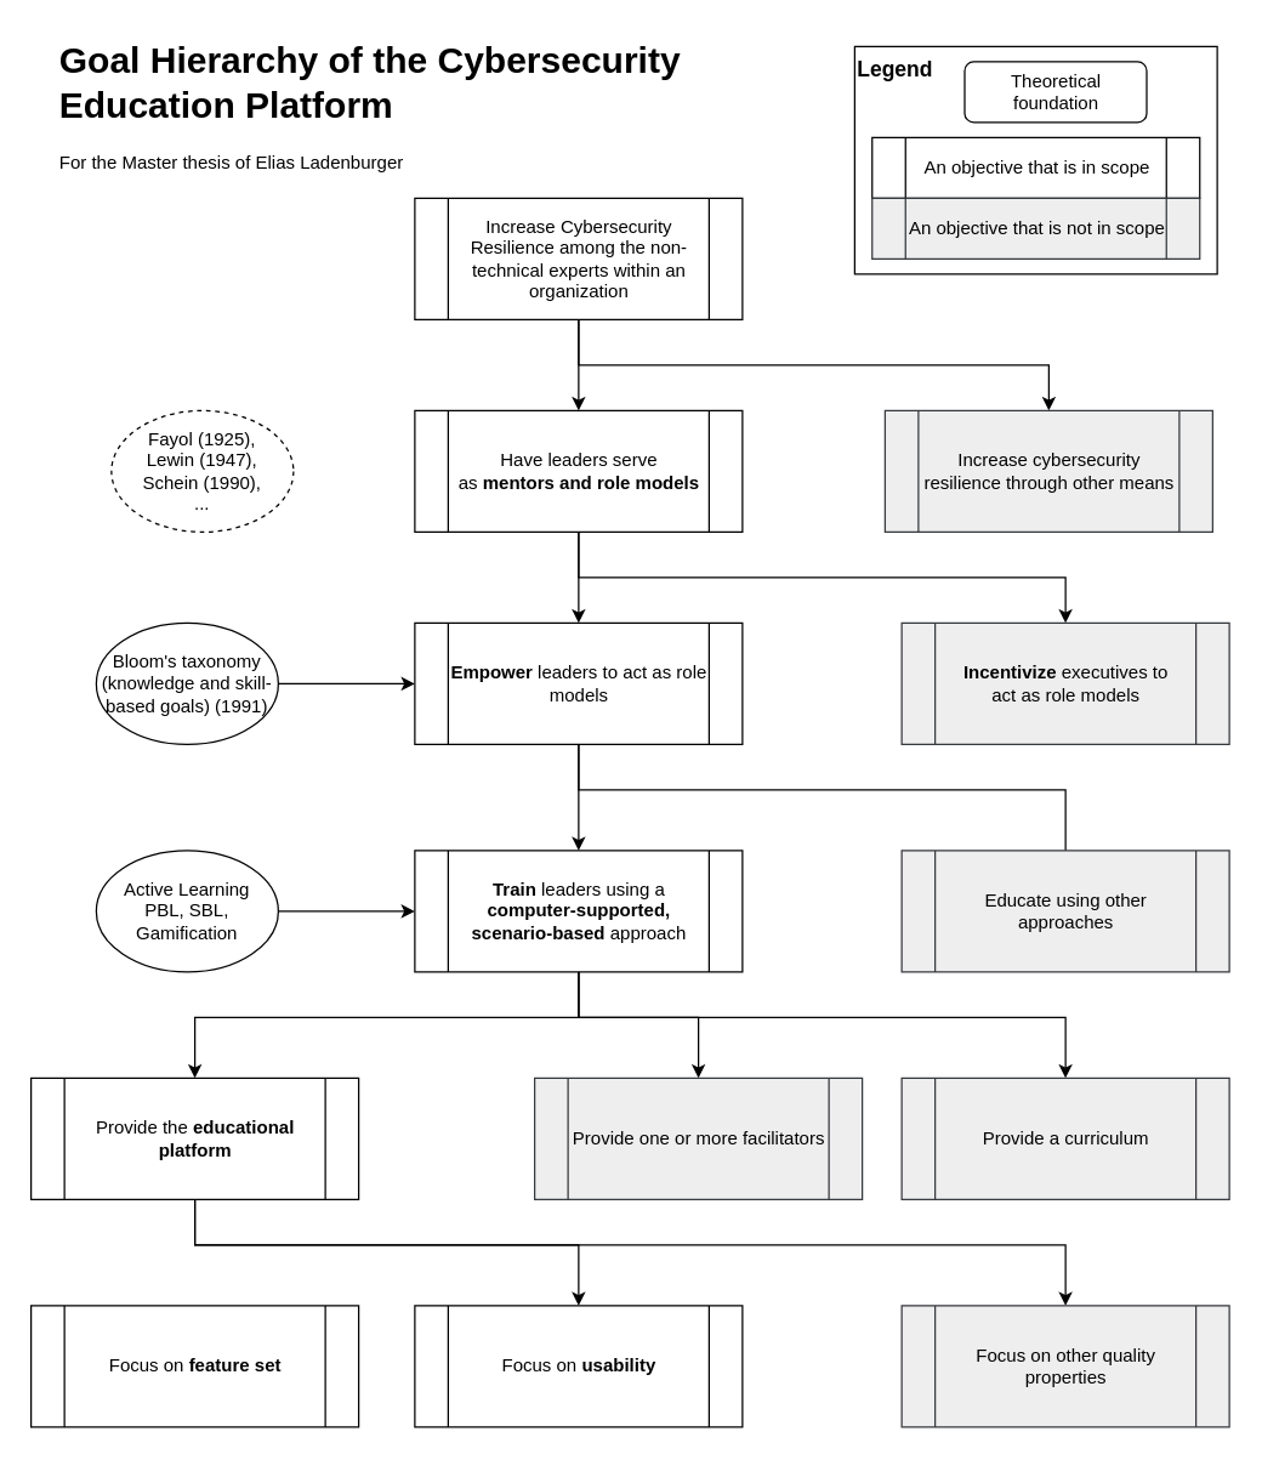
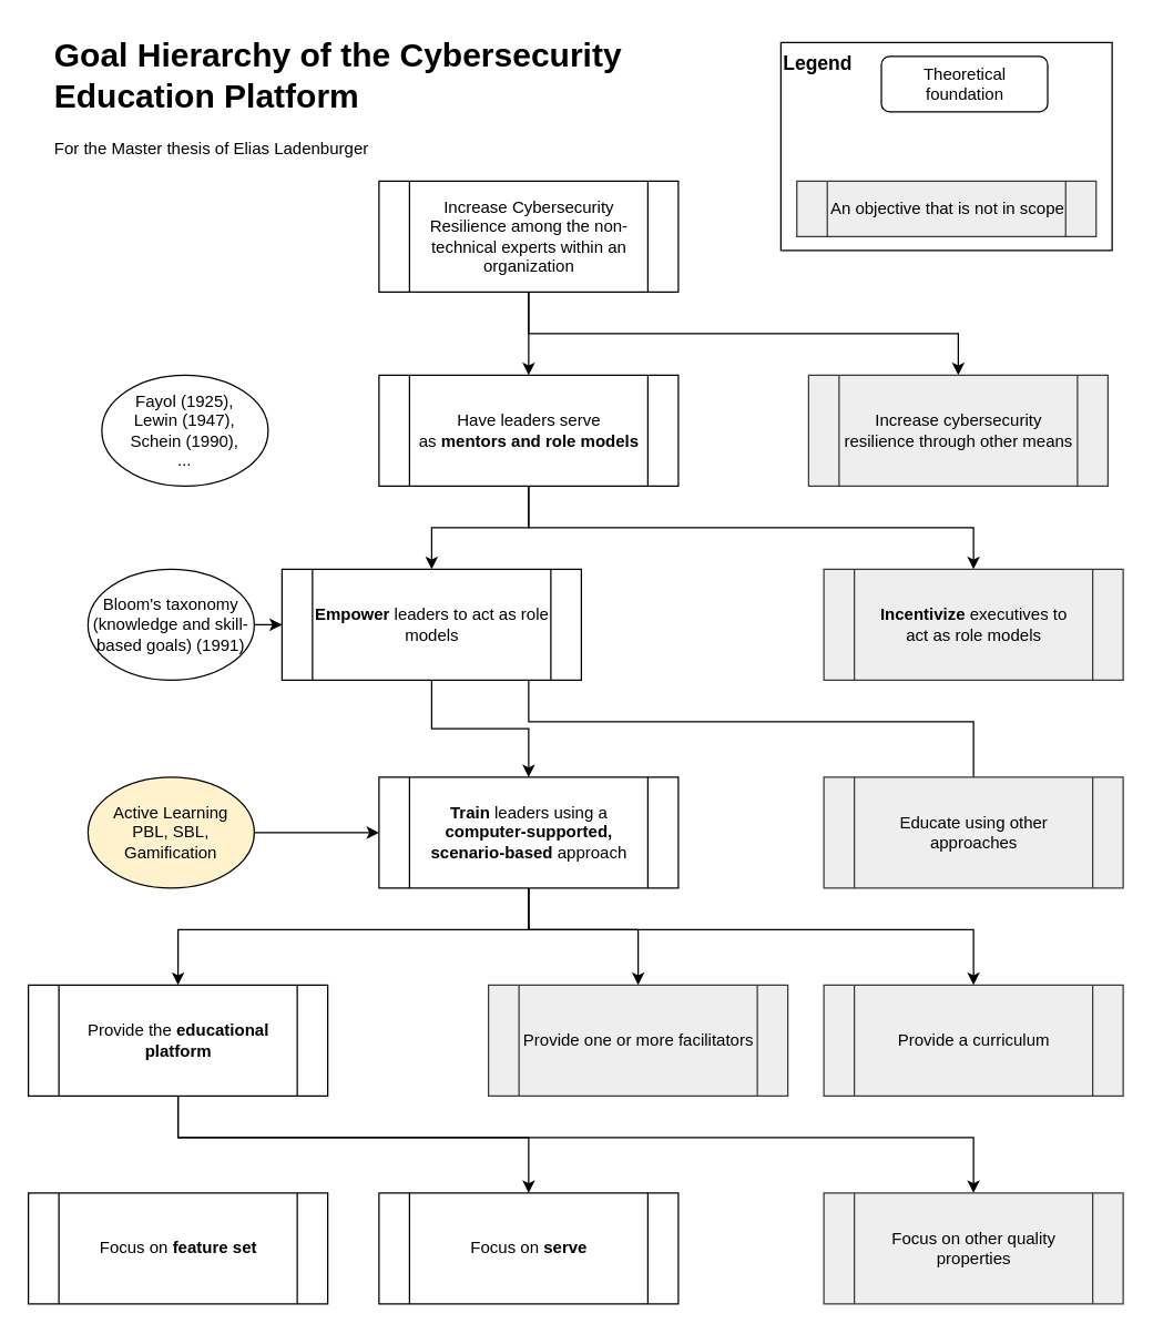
  <mxCell id="0" />
  <mxCell id="1" parent="0" />
  <mxCell id="2" style="edgeStyle=orthogonalEdgeStyle;rounded=0;orthogonalLoop=1;jettySize=auto;html=1;entryX=0.5;entryY=0;entryDx=0;entryDy=0;" parent="1" source="4" target="8" edge="1"><mxGeometry relative="1" as="geometry"><Array as="points"><mxPoint x="381" y="240" /><mxPoint x="691" y="240" /></Array></mxGeometry></mxCell>
  <mxCell id="3" style="edgeStyle=orthogonalEdgeStyle;rounded=0;orthogonalLoop=1;jettySize=auto;html=1;entryX=0.5;entryY=0;entryDx=0;entryDy=0;" parent="1" source="4" target="7" edge="1"><mxGeometry relative="1" as="geometry" /></mxCell>
  <mxCell id="4" value="Increase Cybersecurity Resilience among the non-technical experts within an organization" style="shape=process;whiteSpace=wrap;html=1;backgroundOutline=1;" parent="1" vertex="1"><mxGeometry x="273" y="130" width="216" height="80" as="geometry" /></mxCell>
  <mxCell id="5" style="edgeStyle=orthogonalEdgeStyle;rounded=0;orthogonalLoop=1;jettySize=auto;html=1;" parent="1" source="7" target="11" edge="1"><mxGeometry relative="1" as="geometry" /></mxCell>
  <mxCell id="6" style="edgeStyle=orthogonalEdgeStyle;rounded=0;orthogonalLoop=1;jettySize=auto;html=1;entryX=0.5;entryY=0;entryDx=0;entryDy=0;" parent="1" source="7" target="12" edge="1"><mxGeometry relative="1" as="geometry"><Array as="points"><mxPoint x="381" y="380" /><mxPoint x="702" y="380" /></Array></mxGeometry></mxCell>
  <mxCell id="7" value="Have leaders serve &lt;br&gt;as &lt;b&gt;mentors and role models&lt;/b&gt;" style="shape=process;whiteSpace=wrap;html=1;backgroundOutline=1;" parent="1" vertex="1"><mxGeometry x="273" y="270" width="216" height="80" as="geometry" /></mxCell>
  <mxCell id="8" value="Increase cybersecurity resilience through other means" style="shape=process;whiteSpace=wrap;html=1;backgroundOutline=1;fillColor=#eeeeee;strokeColor=#36393d;" parent="1" vertex="1"><mxGeometry x="583" y="270" width="216" height="80" as="geometry" /></mxCell>
  <mxCell id="9" style="edgeStyle=orthogonalEdgeStyle;rounded=0;orthogonalLoop=1;jettySize=auto;html=1;entryX=0.5;entryY=0;entryDx=0;entryDy=0;" parent="1" source="11" target="19" edge="1"><mxGeometry relative="1" as="geometry" /></mxCell>
  <mxCell id="10" style="edgeStyle=orthogonalEdgeStyle;rounded=0;orthogonalLoop=1;jettySize=auto;html=1;entryX=0.5;entryY=0;entryDx=0;entryDy=0;endArrow=none;" parent="1" source="11" target="23" edge="1"><mxGeometry relative="1" as="geometry"><Array as="points"><mxPoint x="381" y="520" /><mxPoint x="702" y="520" /></Array></mxGeometry></mxCell>
- <mxCell id="11" value="&lt;b&gt;Empower&lt;/b&gt; leaders to act as role models" style="shape=process;whiteSpace=wrap;html=1;backgroundOutline=1;" parent="1" vertex="1"><mxGeometry x="273" y="410" width="216" height="80" as="geometry" /></mxCell>
+ <mxCell id="11" value="&lt;b&gt;Empower&lt;/b&gt; leaders to act as role models" style="shape=process;whiteSpace=wrap;html=1;backgroundOutline=1;" parent="1" vertex="1"><mxGeometry x="203" y="410" width="216" height="80" as="geometry" /></mxCell>
  <mxCell id="12" value="&lt;b&gt;Incentivize &lt;/b&gt;executives to &lt;br&gt;act as role models " style="shape=process;whiteSpace=wrap;html=1;backgroundOutline=1;fillColor=#eeeeee;strokeColor=#36393d;" parent="1" vertex="1"><mxGeometry x="594" y="410" width="216" height="80" as="geometry" /></mxCell>
  <mxCell id="13" style="edgeStyle=orthogonalEdgeStyle;rounded=0;orthogonalLoop=1;jettySize=auto;html=1;" parent="1" source="14" target="11" edge="1"><mxGeometry relative="1" as="geometry" /></mxCell>
  <mxCell id="14" value="Bloom's taxonomy (knowledge and skill-based goals) (1991)" style="ellipse;whiteSpace=wrap;html=1;" parent="1" vertex="1"><mxGeometry x="63" y="410" width="120" height="80" as="geometry" /></mxCell>
- <mxCell id="15" value="&lt;div&gt;Fayol (1925),&lt;br&gt;&lt;/div&gt;&lt;div&gt;Lewin (1947),&lt;/div&gt;&lt;div&gt;Schein (1990),&lt;/div&gt;&lt;div&gt;...&lt;br&gt;&lt;/div&gt;" style="ellipse;whiteSpace=wrap;html=1;dashed=1;" parent="1" vertex="1"><mxGeometry x="73" y="270" width="120" height="80" as="geometry" /></mxCell>
+ <mxCell id="15" value="&lt;div&gt;Fayol (1925),&lt;br&gt;&lt;/div&gt;&lt;div&gt;Lewin (1947),&lt;/div&gt;&lt;div&gt;Schein (1990),&lt;/div&gt;&lt;div&gt;...&lt;br&gt;&lt;/div&gt;" style="ellipse;whiteSpace=wrap;html=1;" parent="1" vertex="1"><mxGeometry x="73" y="270" width="120" height="80" as="geometry" /></mxCell>
  <mxCell id="16" style="edgeStyle=orthogonalEdgeStyle;rounded=0;orthogonalLoop=1;jettySize=auto;html=1;" parent="1" source="19" target="22" edge="1"><mxGeometry relative="1" as="geometry"><Array as="points"><mxPoint x="381" y="670" /><mxPoint x="128" y="670" /></Array></mxGeometry></mxCell>
  <mxCell id="17" style="edgeStyle=orthogonalEdgeStyle;rounded=0;orthogonalLoop=1;jettySize=auto;html=1;entryX=0.5;entryY=0;entryDx=0;entryDy=0;" parent="1" source="19" target="26" edge="1"><mxGeometry relative="1" as="geometry"><Array as="points"><mxPoint x="381" y="670" /><mxPoint x="702" y="670" /></Array></mxGeometry></mxCell>
  <mxCell id="18" style="edgeStyle=orthogonalEdgeStyle;rounded=0;orthogonalLoop=1;jettySize=auto;html=1;entryX=0.5;entryY=0;entryDx=0;entryDy=0;" edge="1" parent="1" source="19" target="27"><mxGeometry relative="1" as="geometry"><Array as="points"><mxPoint x="381" y="670" /><mxPoint x="460" y="670" /></Array></mxGeometry></mxCell>
  <mxCell id="19" value="&lt;b&gt;Train &lt;/b&gt;leaders using a &lt;b&gt;computer-supported, scenario-based &lt;/b&gt;approach" style="shape=process;whiteSpace=wrap;html=1;backgroundOutline=1;" parent="1" vertex="1"><mxGeometry x="273" y="560" width="216" height="80" as="geometry" /></mxCell>
  <mxCell id="20" style="edgeStyle=orthogonalEdgeStyle;rounded=0;orthogonalLoop=1;jettySize=auto;html=1;entryX=0.5;entryY=0;entryDx=0;entryDy=0;exitX=0.5;exitY=1;exitDx=0;exitDy=0;" parent="1" source="22" target="28" edge="1"><mxGeometry relative="1" as="geometry"><mxPoint x="49" y="790" as="sourcePoint" /><Array as="points"><mxPoint x="128" y="820" /><mxPoint x="381" y="820" /></Array></mxGeometry></mxCell>
  <mxCell id="21" style="edgeStyle=orthogonalEdgeStyle;rounded=0;orthogonalLoop=1;jettySize=auto;html=1;entryX=0.5;entryY=0;entryDx=0;entryDy=0;" parent="1" source="22" target="29" edge="1"><mxGeometry relative="1" as="geometry"><Array as="points"><mxPoint x="128" y="820" /><mxPoint x="702" y="820" /></Array></mxGeometry></mxCell>
  <mxCell id="22" value="Provide the &lt;b&gt;educational platform&lt;/b&gt;" style="shape=process;whiteSpace=wrap;html=1;backgroundOutline=1;" parent="1" vertex="1"><mxGeometry x="20" y="710" width="216" height="80" as="geometry" /></mxCell>
  <mxCell id="23" value="Educate using other approaches" style="shape=process;whiteSpace=wrap;html=1;backgroundOutline=1;fillColor=#eeeeee;strokeColor=#36393d;" parent="1" vertex="1"><mxGeometry x="594" y="560" width="216" height="80" as="geometry" /></mxCell>
  <mxCell id="24" style="edgeStyle=orthogonalEdgeStyle;rounded=0;orthogonalLoop=1;jettySize=auto;html=1;" parent="1" source="25" target="19" edge="1"><mxGeometry relative="1" as="geometry" /></mxCell>
- <mxCell id="25" value="&lt;div&gt;Active Learning&lt;/div&gt;&lt;div&gt;PBL, SBL, Gamification &lt;br&gt;&lt;/div&gt;" style="ellipse;whiteSpace=wrap;html=1;" parent="1" vertex="1"><mxGeometry x="63" y="560" width="120" height="80" as="geometry" /></mxCell>
+ <mxCell id="25" value="&lt;div&gt;Active Learning&lt;/div&gt;&lt;div&gt;PBL, SBL, Gamification &lt;br&gt;&lt;/div&gt;" style="ellipse;whiteSpace=wrap;html=1;fillColor=#fff2cc;" parent="1" vertex="1"><mxGeometry x="63" y="560" width="120" height="80" as="geometry" /></mxCell>
  <mxCell id="26" value="Provide a curriculum" style="shape=process;whiteSpace=wrap;html=1;backgroundOutline=1;fillColor=#eeeeee;strokeColor=#36393d;" parent="1" vertex="1"><mxGeometry x="594" y="710" width="216" height="80" as="geometry" /></mxCell>
  <mxCell id="27" value="Provide one or more facilitators" style="shape=process;whiteSpace=wrap;html=1;backgroundOutline=1;fillColor=#eeeeee;strokeColor=#36393d;" parent="1" vertex="1"><mxGeometry x="352" y="710" width="216" height="80" as="geometry" /></mxCell>
- <mxCell id="28" value="Focus on &lt;b&gt;usability&lt;/b&gt;" style="shape=process;whiteSpace=wrap;html=1;backgroundOutline=1;" parent="1" vertex="1"><mxGeometry x="273" y="860" width="216" height="80" as="geometry" /></mxCell>
+ <mxCell id="28" value="Focus on &lt;b&gt;serve&lt;/b&gt;" style="shape=process;whiteSpace=wrap;html=1;backgroundOutline=1;" parent="1" vertex="1"><mxGeometry x="273" y="860" width="216" height="80" as="geometry" /></mxCell>
  <mxCell id="29" value="Focus on other quality properties" style="shape=process;whiteSpace=wrap;html=1;backgroundOutline=1;fillColor=#eeeeee;strokeColor=#36393d;" parent="1" vertex="1"><mxGeometry x="594" y="860" width="216" height="80" as="geometry" /></mxCell>
  <mxCell id="30" value="Focus on &lt;b&gt;feature set&lt;/b&gt;" style="shape=process;whiteSpace=wrap;html=1;backgroundOutline=1;" parent="1" vertex="1"><mxGeometry x="20" y="860" width="216" height="80" as="geometry" /></mxCell>
  <mxCell id="31" value="&lt;h1&gt;Goal Hierarchy of the Cybersecurity Education Platform&lt;br&gt;&lt;/h1&gt;&lt;p&gt;For the Master thesis of Elias Ladenburger&lt;br&gt;&lt;/p&gt;" style="text;html=1;strokeColor=none;fillColor=none;spacing=5;spacingTop=-20;whiteSpace=wrap;overflow=hidden;rounded=0;" vertex="1" parent="1"><mxGeometry x="34" y="20" width="455" height="120" as="geometry" /></mxCell>
  <mxCell id="32" value="" style="group" vertex="1" connectable="0" parent="1"><mxGeometry x="563" y="30" width="239" height="150" as="geometry" /></mxCell>
  <mxCell id="33" value="&lt;div style=&quot;font-size: 14px&quot; align=&quot;left&quot;&gt;&lt;font style=&quot;font-size: 14px&quot;&gt;&lt;b&gt;Legend&lt;/b&gt;&lt;/font&gt;&lt;/div&gt;" style="rounded=0;whiteSpace=wrap;html=1;fillColor=none;align=left;verticalAlign=top;" parent="32" vertex="1"><mxGeometry width="239" height="150" as="geometry" /></mxCell>
- <mxCell id="34" value="An objective that is in scope" style="shape=process;whiteSpace=wrap;html=1;backgroundOutline=1;" parent="32" vertex="1"><mxGeometry x="11.5" y="60" width="216" height="40" as="geometry" /></mxCell>
  <mxCell id="35" value="An objective that is not in scope" style="shape=process;whiteSpace=wrap;html=1;backgroundOutline=1;fillColor=#eeeeee;strokeColor=#36393d;" parent="32" vertex="1"><mxGeometry x="11.5" y="100" width="216" height="40" as="geometry" /></mxCell>
  <mxCell id="36" value="Theoretical foundation" style="whiteSpace=wrap;html=1;rounded=1;" parent="32" vertex="1"><mxGeometry x="72.5" y="10" width="120" height="40" as="geometry" /></mxCell>
